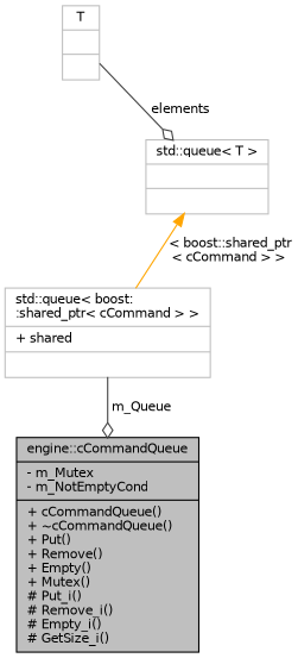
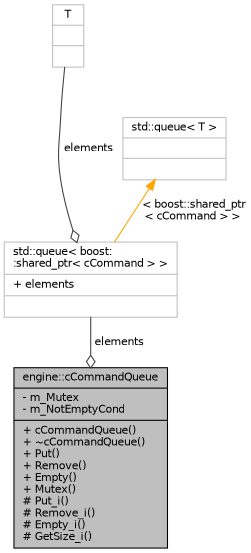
  digraph {
    node [color=grey75 fillcolor=white fontname=Helvetica fontsize=10 shape=record style=filled]
    edge [arrowhead=odiamond color=grey25 fontname=Helvetica fontsize=10 labelfontname=Helvetica labelfontsize=10 style=solid]
    n1 [color=black fillcolor=grey75 fontcolor=black height=0.2 label="{engine::cCommandQueue\n|- m_Mutex\l- m_NotEmptyCond\l|+ cCommandQueue()\l+ ~cCommandQueue()\l+ Put()\l+ Remove()\l+ Empty()\l+ Mutex()\l# Put_i()\l# Remove_i()\l# Empty_i()\l# GetSize_i()\l}" width=0.4]
-   n2 [height=0.2 label="{std::queue\< boost:\l:shared_ptr\< cCommand \> \>\n|+ shared\l|}" width=0.4]
+   n2 [height=0.2 label="{std::queue\< boost:\l:shared_ptr\< cCommand \> \>\n|+ elements\l|}" width=0.4]
    n3 [height=0.2 label="{std::queue\< T \>\n||}" width=0.4]
    n4 [height=0.2 label="{T\n||}" width=0.4]
-   n2 -> n1 [label=" m_Queue"]
+   n2 -> n1 [label=" elements"]
    n3 -> n2 [color=orange dir=back label=" \< boost::shared_ptr\l\< cCommand \> \>" arrowhead=""]
-   n4 -> n3 [label=" elements"]
+   n4 -> n2 [label=" elements"]
  }
